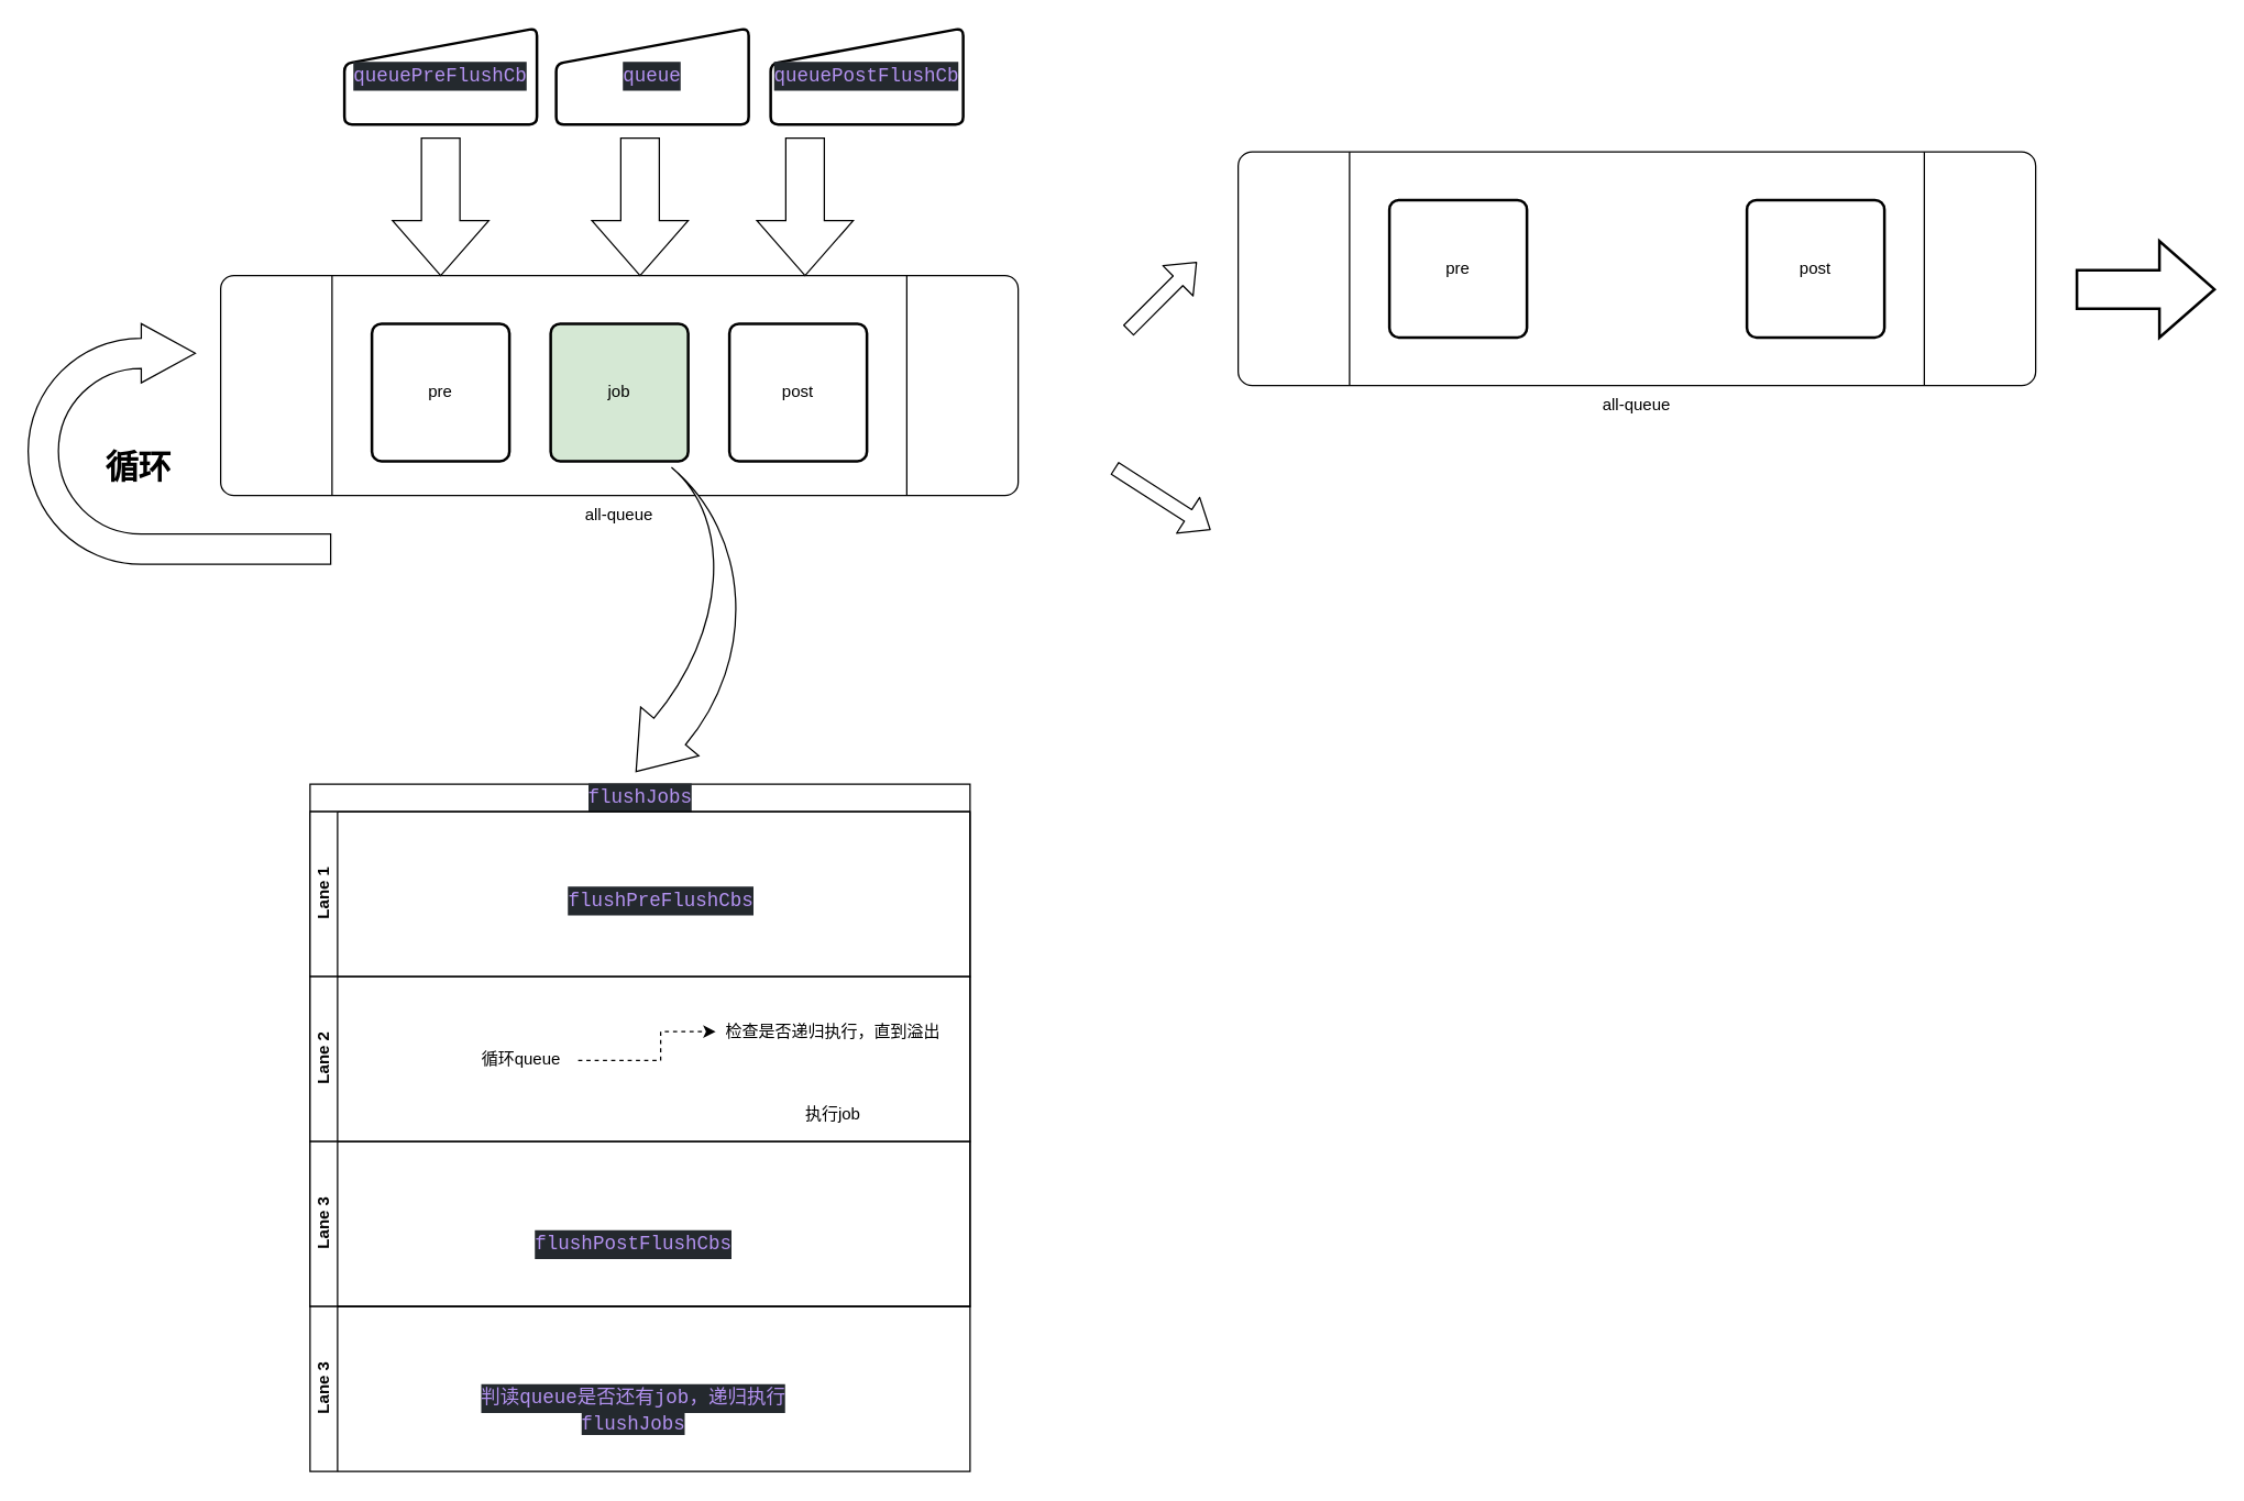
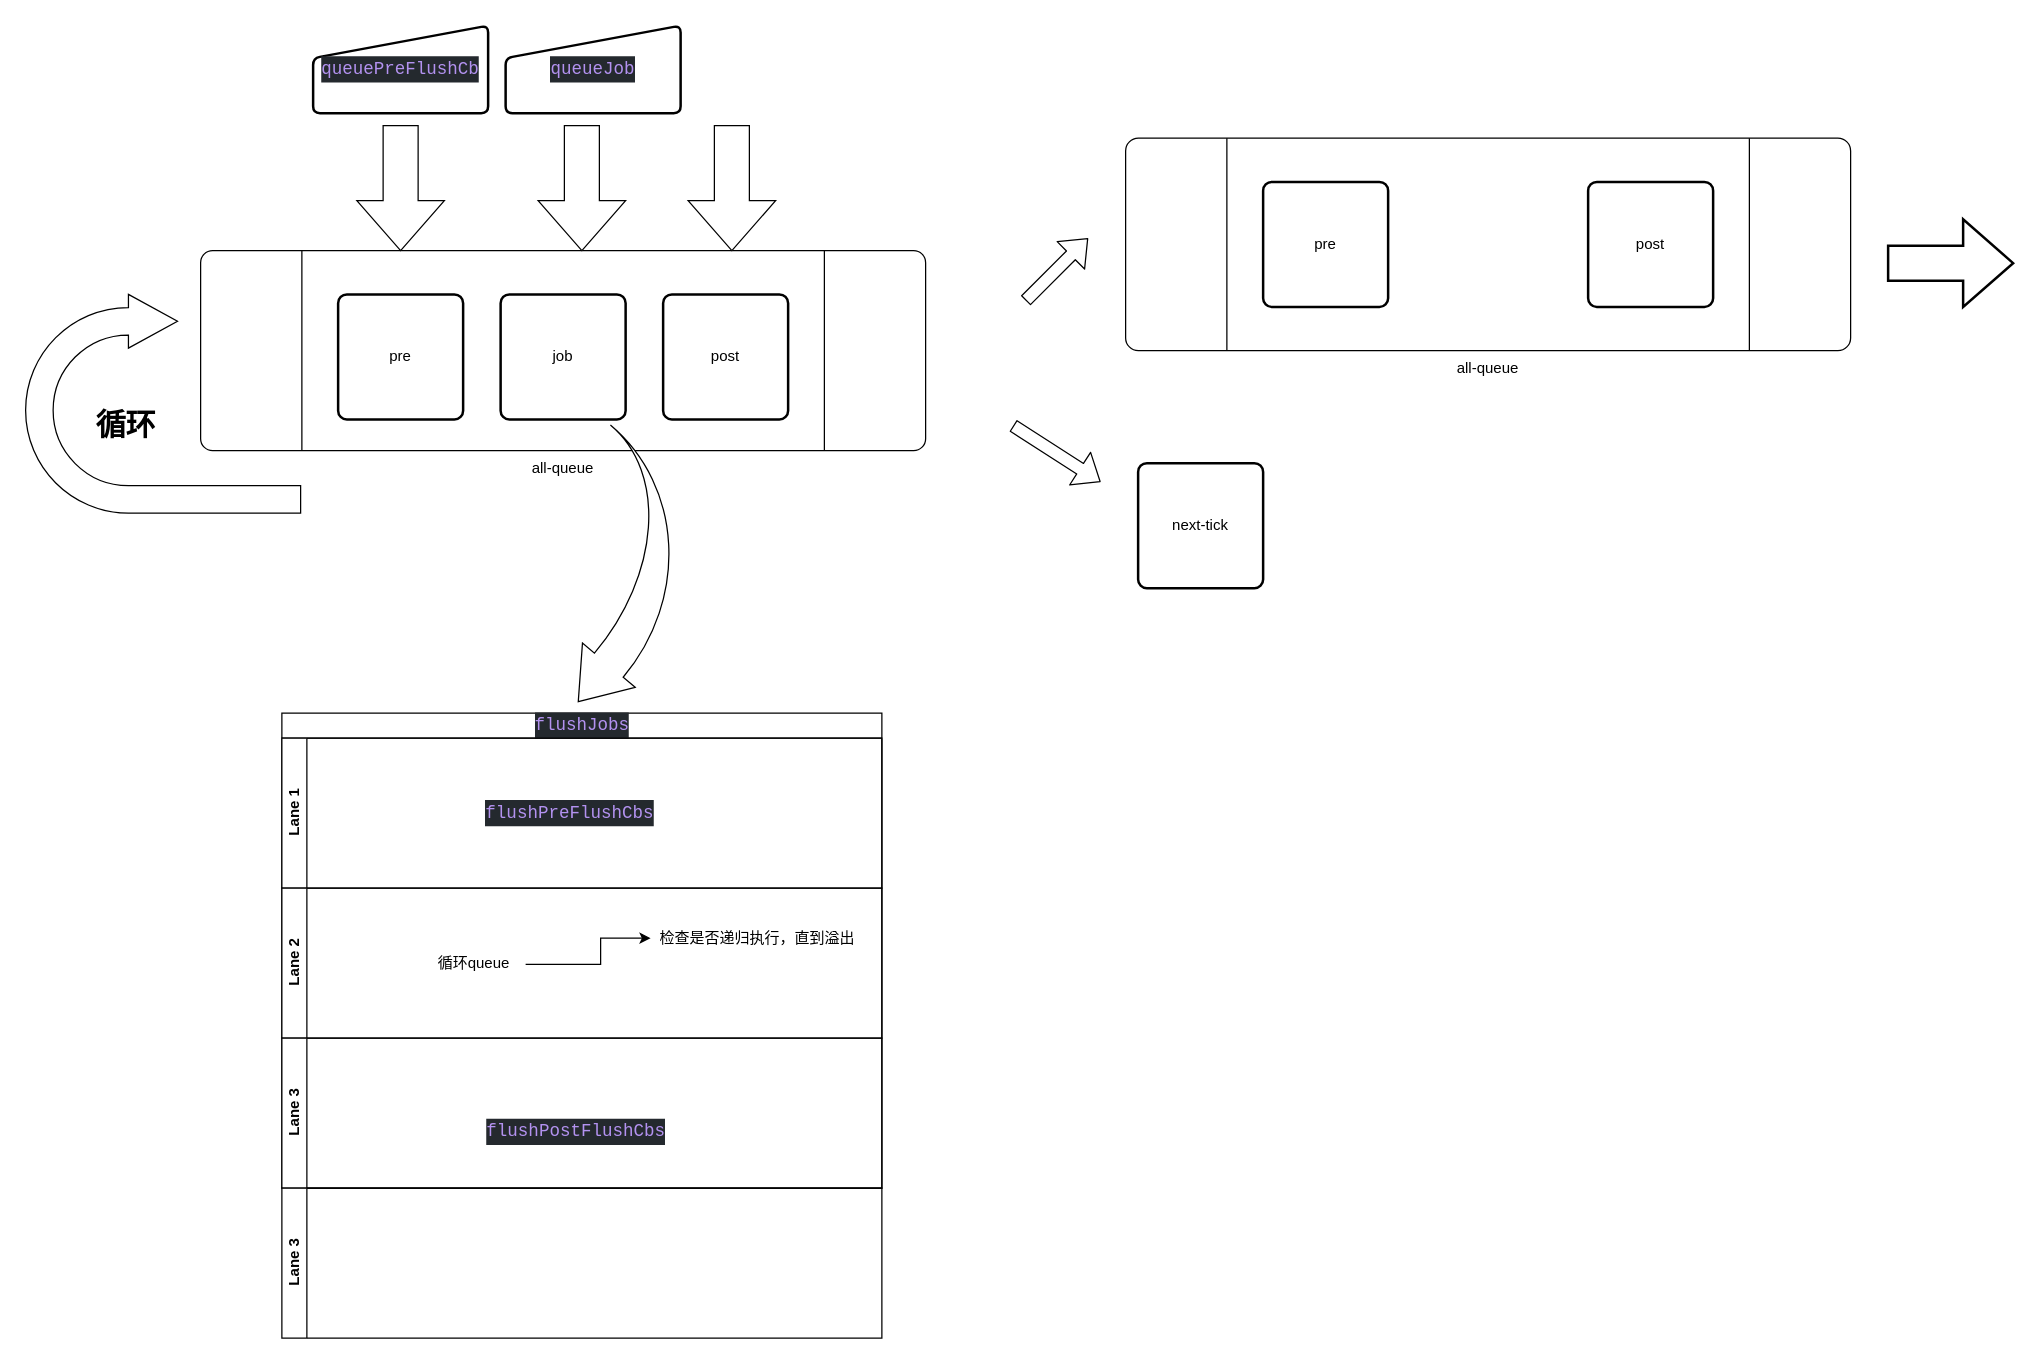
  <mxCell id="0" />
  <mxCell id="1" parent="0" />
  <mxCell id="2" value="all-queue" style="verticalLabelPosition=bottom;verticalAlign=top;html=1;shape=process;whiteSpace=wrap;rounded=1;size=0.14;arcSize=6;" vertex="1" parent="1"><mxGeometry x="160" y="200" width="580" height="160" as="geometry" /></mxCell>
  <mxCell id="3" value="pre" style="rounded=1;whiteSpace=wrap;html=1;absoluteArcSize=1;arcSize=14;strokeWidth=2;" vertex="1" parent="1"><mxGeometry x="270" y="235" width="100" height="100" as="geometry" /></mxCell>
- <mxCell id="4" value="job" style="rounded=1;whiteSpace=wrap;html=1;absoluteArcSize=1;arcSize=14;strokeWidth=2;fillColor=#d5e8d4;" vertex="1" parent="1"><mxGeometry x="400" y="235" width="100" height="100" as="geometry" /></mxCell>
+ <mxCell id="4" value="job" style="rounded=1;whiteSpace=wrap;html=1;absoluteArcSize=1;arcSize=14;strokeWidth=2;" vertex="1" parent="1"><mxGeometry x="400" y="235" width="100" height="100" as="geometry" /></mxCell>
  <mxCell id="5" value="post" style="rounded=1;whiteSpace=wrap;html=1;absoluteArcSize=1;arcSize=14;strokeWidth=2;" vertex="1" parent="1"><mxGeometry x="530" y="235" width="100" height="100" as="geometry" /></mxCell>
  <mxCell id="6" value="" style="shape=flexArrow;endArrow=classic;html=1;" edge="1" parent="1"><mxGeometry width="50" height="50" relative="1" as="geometry"><mxPoint x="820" y="240" as="sourcePoint" /><mxPoint x="870" y="190" as="targetPoint" /></mxGeometry></mxCell>
  <mxCell id="7" value="" style="shape=flexArrow;endArrow=classic;html=1;" edge="1" parent="1"><mxGeometry width="50" height="50" relative="1" as="geometry"><mxPoint x="810" y="340" as="sourcePoint" /><mxPoint x="880" y="385" as="targetPoint" /></mxGeometry></mxCell>
  <mxCell id="8" value="all-queue" style="verticalLabelPosition=bottom;verticalAlign=top;html=1;shape=process;whiteSpace=wrap;rounded=1;size=0.14;arcSize=6;" vertex="1" parent="1"><mxGeometry x="900" y="110" width="580" height="170" as="geometry" /></mxCell>
  <mxCell id="9" value="pre" style="rounded=1;whiteSpace=wrap;html=1;absoluteArcSize=1;arcSize=14;strokeWidth=2;" vertex="1" parent="1"><mxGeometry x="1010" y="145" width="100" height="100" as="geometry" /></mxCell>
  <mxCell id="10" value="post" style="rounded=1;whiteSpace=wrap;html=1;absoluteArcSize=1;arcSize=14;strokeWidth=2;" vertex="1" parent="1"><mxGeometry x="1270" y="145" width="100" height="100" as="geometry" /></mxCell>
+ <mxCell id="11" value="next-tick" style="rounded=1;whiteSpace=wrap;html=1;absoluteArcSize=1;arcSize=14;strokeWidth=2;" vertex="1" parent="1"><mxGeometry x="910" y="370" width="100" height="100" as="geometry" /></mxCell>
  <mxCell id="12" value="" style="verticalLabelPosition=bottom;verticalAlign=top;html=1;strokeWidth=2;shape=mxgraph.arrows2.arrow;dy=0.6;dx=40;notch=0;" vertex="1" parent="1"><mxGeometry x="1510" y="175" width="100" height="70" as="geometry" /></mxCell>
  <mxCell id="13" value="" style="html=1;shadow=0;dashed=0;align=center;verticalAlign=middle;shape=mxgraph.arrows2.uTurnArrow;dy=11;arrowHead=43;dx2=39.25;" vertex="1" parent="1"><mxGeometry x="20" y="235" width="220" height="175" as="geometry" /></mxCell>
  <mxCell id="14" value="循环" style="text;strokeColor=none;fillColor=none;html=1;fontSize=24;fontStyle=1;verticalAlign=middle;align=center;" vertex="1" parent="1"><mxGeometry x="50" y="320" width="100" height="40" as="geometry" /></mxCell>
  <mxCell id="15" value="" style="html=1;shadow=0;dashed=0;align=center;verticalAlign=middle;shape=mxgraph.arrows2.arrow;dy=0.6;dx=40;direction=south;notch=0;" vertex="1" parent="1"><mxGeometry x="285" y="100" width="70" height="100" as="geometry" /></mxCell>
  <mxCell id="16" value="" style="html=1;shadow=0;dashed=0;align=center;verticalAlign=middle;shape=mxgraph.arrows2.arrow;dy=0.6;dx=40;direction=south;notch=0;" vertex="1" parent="1"><mxGeometry x="430" y="100" width="70" height="100" as="geometry" /></mxCell>
  <mxCell id="17" value="" style="html=1;shadow=0;dashed=0;align=center;verticalAlign=middle;shape=mxgraph.arrows2.arrow;dy=0.6;dx=40;direction=south;notch=0;" vertex="1" parent="1"><mxGeometry x="550" y="100" width="70" height="100" as="geometry" /></mxCell>
  <mxCell id="18" value="&lt;div style=&quot;color: rgb(225 , 228 , 232) ; background-color: rgb(36 , 41 , 46) ; font-family: &amp;#34;menlo&amp;#34; , &amp;#34;monaco&amp;#34; , &amp;#34;courier new&amp;#34; , monospace ; font-size: 14px ; line-height: 21px&quot;&gt;&lt;span style=&quot;color: #b392f0&quot;&gt;queuePreFlushCb&lt;/span&gt;&lt;/div&gt;" style="html=1;strokeWidth=2;shape=manualInput;whiteSpace=wrap;rounded=1;size=26;arcSize=11;" vertex="1" parent="1"><mxGeometry x="250" y="20" width="140" height="70" as="geometry" /></mxCell>
- <mxCell id="19" value="&lt;div style=&quot;color: rgb(225 , 228 , 232) ; background-color: rgb(36 , 41 , 46) ; font-family: &amp;#34;menlo&amp;#34; , &amp;#34;monaco&amp;#34; , &amp;#34;courier new&amp;#34; , monospace ; font-size: 14px ; line-height: 21px&quot;&gt;&lt;div style=&quot;font-family: &amp;#34;menlo&amp;#34; , &amp;#34;monaco&amp;#34; , &amp;#34;courier new&amp;#34; , monospace ; line-height: 21px&quot;&gt;&lt;span style=&quot;color: #b392f0&quot;&gt;queue&lt;/span&gt;&lt;/div&gt;&lt;/div&gt;" style="html=1;strokeWidth=2;shape=manualInput;whiteSpace=wrap;rounded=1;size=26;arcSize=11;" vertex="1" parent="1"><mxGeometry x="404" y="20" width="140" height="70" as="geometry" /></mxCell>
- <mxCell id="20" value="&lt;div style=&quot;color: rgb(225 , 228 , 232) ; background-color: rgb(36 , 41 , 46) ; font-family: &amp;#34;menlo&amp;#34; , &amp;#34;monaco&amp;#34; , &amp;#34;courier new&amp;#34; , monospace ; font-size: 14px ; line-height: 21px&quot;&gt;&lt;div style=&quot;font-family: &amp;#34;menlo&amp;#34; , &amp;#34;monaco&amp;#34; , &amp;#34;courier new&amp;#34; , monospace ; line-height: 21px&quot;&gt;&lt;span style=&quot;color: #b392f0&quot;&gt;queuePostFlushCb&lt;/span&gt;&lt;/div&gt;&lt;/div&gt;" style="html=1;strokeWidth=2;shape=manualInput;whiteSpace=wrap;rounded=1;size=26;arcSize=11;" vertex="1" parent="1"><mxGeometry x="560" y="20" width="140" height="70" as="geometry" /></mxCell>
+ <mxCell id="19" value="&lt;div style=&quot;color: rgb(225 , 228 , 232) ; background-color: rgb(36 , 41 , 46) ; font-family: &amp;#34;menlo&amp;#34; , &amp;#34;monaco&amp;#34; , &amp;#34;courier new&amp;#34; , monospace ; font-size: 14px ; line-height: 21px&quot;&gt;&lt;div style=&quot;font-family: &amp;#34;menlo&amp;#34; , &amp;#34;monaco&amp;#34; , &amp;#34;courier new&amp;#34; , monospace ; line-height: 21px&quot;&gt;&lt;span style=&quot;color: #b392f0&quot;&gt;queueJob&lt;/span&gt;&lt;/div&gt;&lt;/div&gt;" style="html=1;strokeWidth=2;shape=manualInput;whiteSpace=wrap;rounded=1;size=26;arcSize=11;" vertex="1" parent="1"><mxGeometry x="404" y="20" width="140" height="70" as="geometry" /></mxCell>
  <mxCell id="21" value="" style="html=1;shadow=0;dashed=0;align=center;verticalAlign=middle;shape=mxgraph.arrows2.jumpInArrow;dy=15;dx=38;arrowHead=55;rotation=130;" vertex="1" parent="1"><mxGeometry x="392.51" y="384.01" width="186" height="150" as="geometry" /></mxCell>
  <mxCell id="22" value="&lt;div style=&quot;color: rgb(225 , 228 , 232) ; background-color: rgb(36 , 41 , 46) ; font-family: &amp;#34;menlo&amp;#34; , &amp;#34;monaco&amp;#34; , &amp;#34;courier new&amp;#34; , monospace ; font-weight: normal ; font-size: 14px ; line-height: 21px&quot;&gt;&lt;span style=&quot;color: #b392f0&quot;&gt;flushJobs&lt;/span&gt;&lt;/div&gt;" style="swimlane;html=1;childLayout=stackLayout;resizeParent=1;resizeParentMax=0;horizontal=1;startSize=20;horizontalStack=0;" vertex="1" parent="1"><mxGeometry x="225" y="570" width="480" height="380" as="geometry" /></mxCell>
  <mxCell id="23" value="Lane 1" style="swimlane;html=1;startSize=20;horizontal=0;" vertex="1" parent="22"><mxGeometry y="20" width="480" height="120" as="geometry" /></mxCell>
- <mxCell id="24" value="&lt;div style=&quot;color: rgb(225 , 228 , 232) ; background-color: rgb(36 , 41 , 46) ; font-family: &amp;#34;menlo&amp;#34; , &amp;#34;monaco&amp;#34; , &amp;#34;courier new&amp;#34; , monospace ; font-size: 14px ; line-height: 21px&quot;&gt;&lt;span style=&quot;color: #b392f0&quot;&gt;flushPreFlushCbs&lt;/span&gt;&lt;/div&gt;" style="text;html=1;align=center;verticalAlign=middle;resizable=0;points=[];autosize=1;" vertex="1" parent="23"><mxGeometry x="180" y="50" width="150" height="30" as="geometry" /></mxCell>
+ <mxCell id="24" value="&lt;div style=&quot;color: rgb(225 , 228 , 232) ; background-color: rgb(36 , 41 , 46) ; font-family: &amp;#34;menlo&amp;#34; , &amp;#34;monaco&amp;#34; , &amp;#34;courier new&amp;#34; , monospace ; font-size: 14px ; line-height: 21px&quot;&gt;&lt;span style=&quot;color: #b392f0&quot;&gt;flushPreFlushCbs&lt;/span&gt;&lt;/div&gt;" style="text;html=1;align=center;verticalAlign=middle;resizable=0;points=[];autosize=1;" vertex="1" parent="23"><mxGeometry x="155" y="45" width="150" height="30" as="geometry" /></mxCell>
  <mxCell id="25" value="Lane 2" style="swimlane;html=1;startSize=20;horizontal=0;" vertex="1" parent="22"><mxGeometry y="140" width="480" height="120" as="geometry" /></mxCell>
  <mxCell id="26" value="检查是否递归执行，直到溢出" style="text;html=1;align=center;verticalAlign=middle;resizable=0;points=[];autosize=1;" vertex="1" parent="25"><mxGeometry x="295" y="30" width="170" height="20" as="geometry" /></mxCell>
- <mxCell id="27" value="执行job" style="text;html=1;align=center;verticalAlign=middle;resizable=0;points=[];autosize=1;" vertex="1" parent="25"><mxGeometry x="350" y="90" width="60" height="20" as="geometry" /></mxCell>
  <mxCell id="28" value="Lane 3" style="swimlane;html=1;startSize=20;horizontal=0;" vertex="1" parent="22"><mxGeometry y="260" width="480" height="120" as="geometry" /></mxCell>
  <mxCell id="29" value="&lt;div style=&quot;color: rgb(225 , 228 , 232) ; background-color: rgb(36 , 41 , 46) ; font-family: &amp;#34;menlo&amp;#34; , &amp;#34;monaco&amp;#34; , &amp;#34;courier new&amp;#34; , monospace ; font-size: 14px ; line-height: 21px&quot;&gt;&lt;span style=&quot;color: #b392f0&quot;&gt;flushPostFlushCbs&lt;/span&gt;&lt;/div&gt;" style="text;html=1;align=center;verticalAlign=middle;resizable=0;points=[];autosize=1;" vertex="1" parent="28"><mxGeometry x="155" y="60" width="160" height="30" as="geometry" /></mxCell>
- <mxCell id="30" value="" style="edgeStyle=orthogonalEdgeStyle;rounded=0;orthogonalLoop=1;jettySize=auto;html=1;exitX=1;exitY=0.55;exitDx=0;exitDy=0;exitPerimeter=0;dashed=1;" edge="1" parent="1" source="31" target="26"><mxGeometry relative="1" as="geometry"><Array as="points"><mxPoint x="480" y="771" /><mxPoint x="480" y="750" /></Array></mxGeometry></mxCell>
+ <mxCell id="30" value="" style="edgeStyle=orthogonalEdgeStyle;rounded=0;orthogonalLoop=1;jettySize=auto;html=1;exitX=1;exitY=0.55;exitDx=0;exitDy=0;exitPerimeter=0;" edge="1" parent="1" source="31" target="26"><mxGeometry relative="1" as="geometry"><Array as="points"><mxPoint x="480" y="771" /><mxPoint x="480" y="750" /></Array></mxGeometry></mxCell>
  <mxCell id="31" value="循环queue&amp;nbsp;" style="text;html=1;align=center;verticalAlign=middle;resizable=0;points=[];autosize=1;" vertex="1" parent="1"><mxGeometry x="340" y="760" width="80" height="20" as="geometry" /></mxCell>
  <mxCell id="32" value="Lane 3" style="swimlane;html=1;startSize=20;horizontal=0;" vertex="1" parent="1"><mxGeometry x="225" y="950" width="480" height="120" as="geometry" /></mxCell>
- <mxCell id="33" value="&lt;div style=&quot;background-color: rgb(36 , 41 , 46) ; font-family: &amp;#34;menlo&amp;#34; , &amp;#34;monaco&amp;#34; , &amp;#34;courier new&amp;#34; , monospace ; font-size: 14px ; line-height: 21px&quot;&gt;&lt;font color=&quot;#b392f0&quot;&gt;判读queue是否还有job，递归执行&lt;/font&gt;&lt;/div&gt;&lt;span style=&quot;color: rgb(179 , 146 , 240) ; font-family: &amp;#34;menlo&amp;#34; , &amp;#34;monaco&amp;#34; , &amp;#34;courier new&amp;#34; , monospace ; font-size: 14px ; background-color: rgb(36 , 41 , 46)&quot;&gt;flushJobs&lt;/span&gt;" style="text;html=1;align=center;verticalAlign=middle;resizable=0;points=[];autosize=1;" vertex="1" parent="32"><mxGeometry x="115" y="55" width="240" height="40" as="geometry" /></mxCell>
